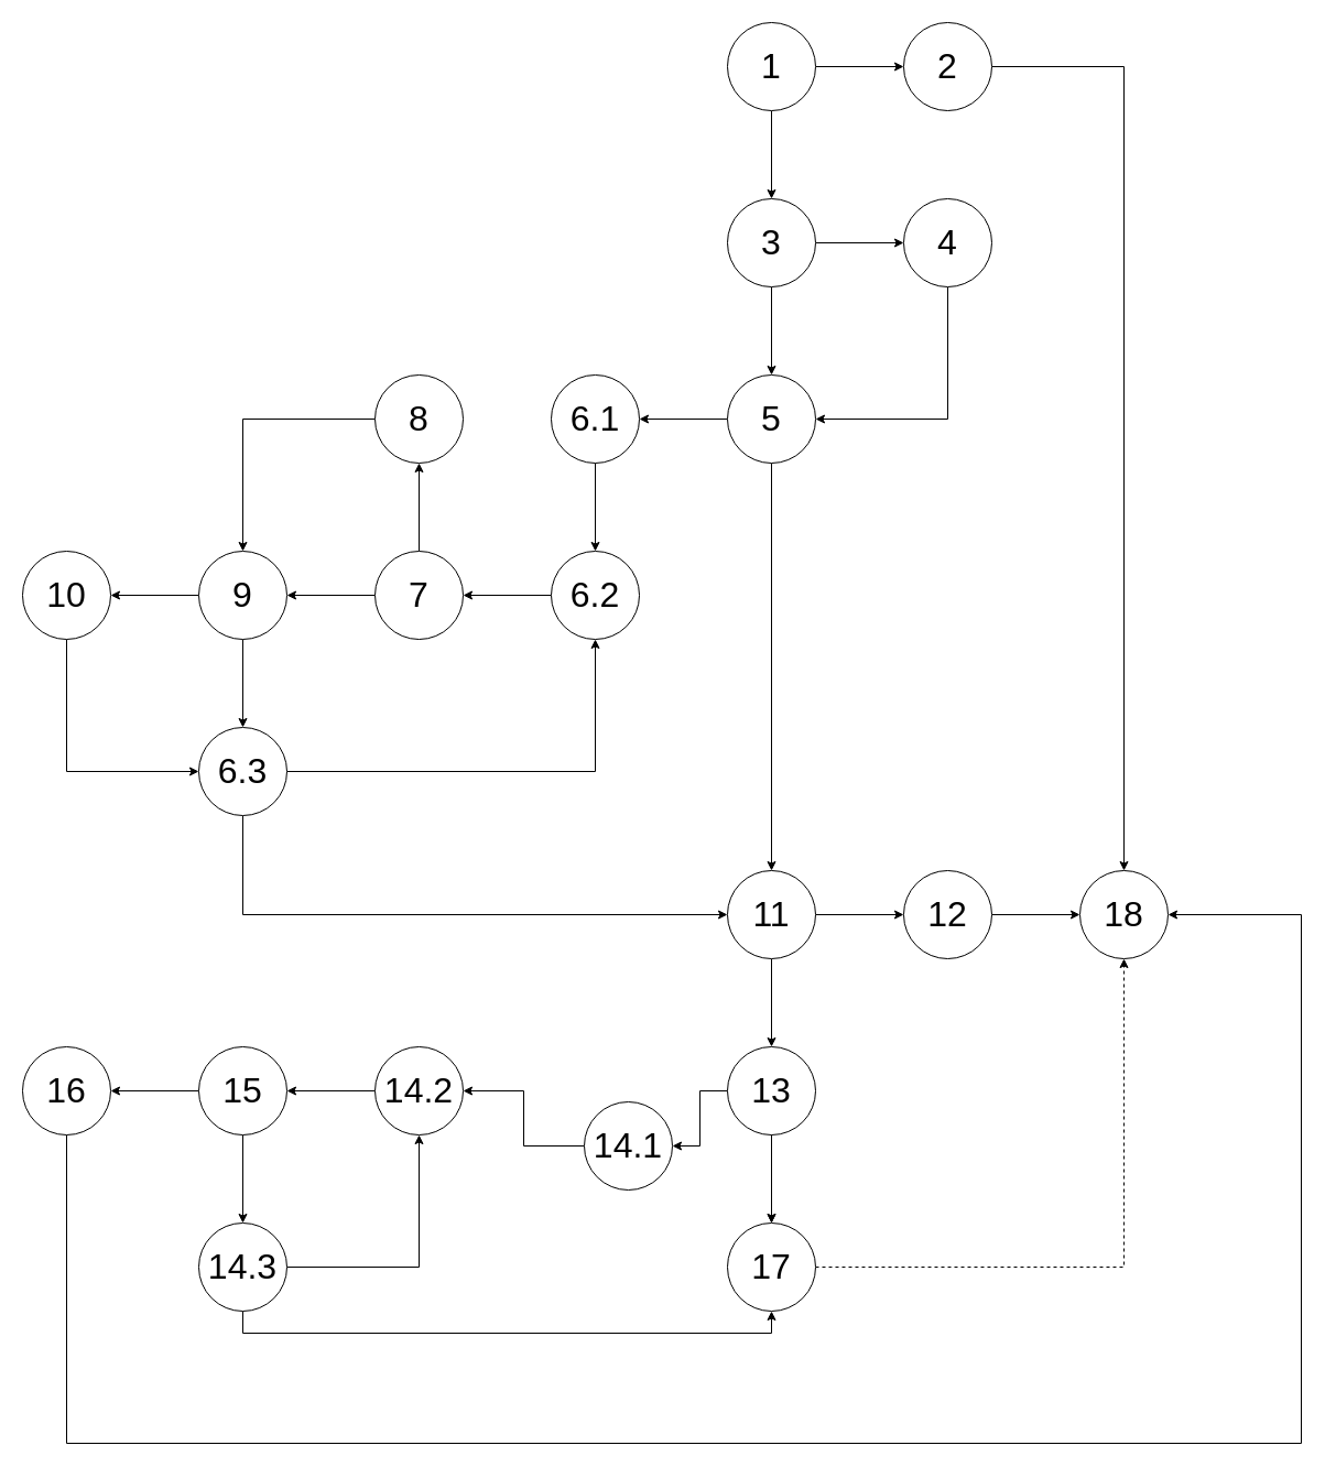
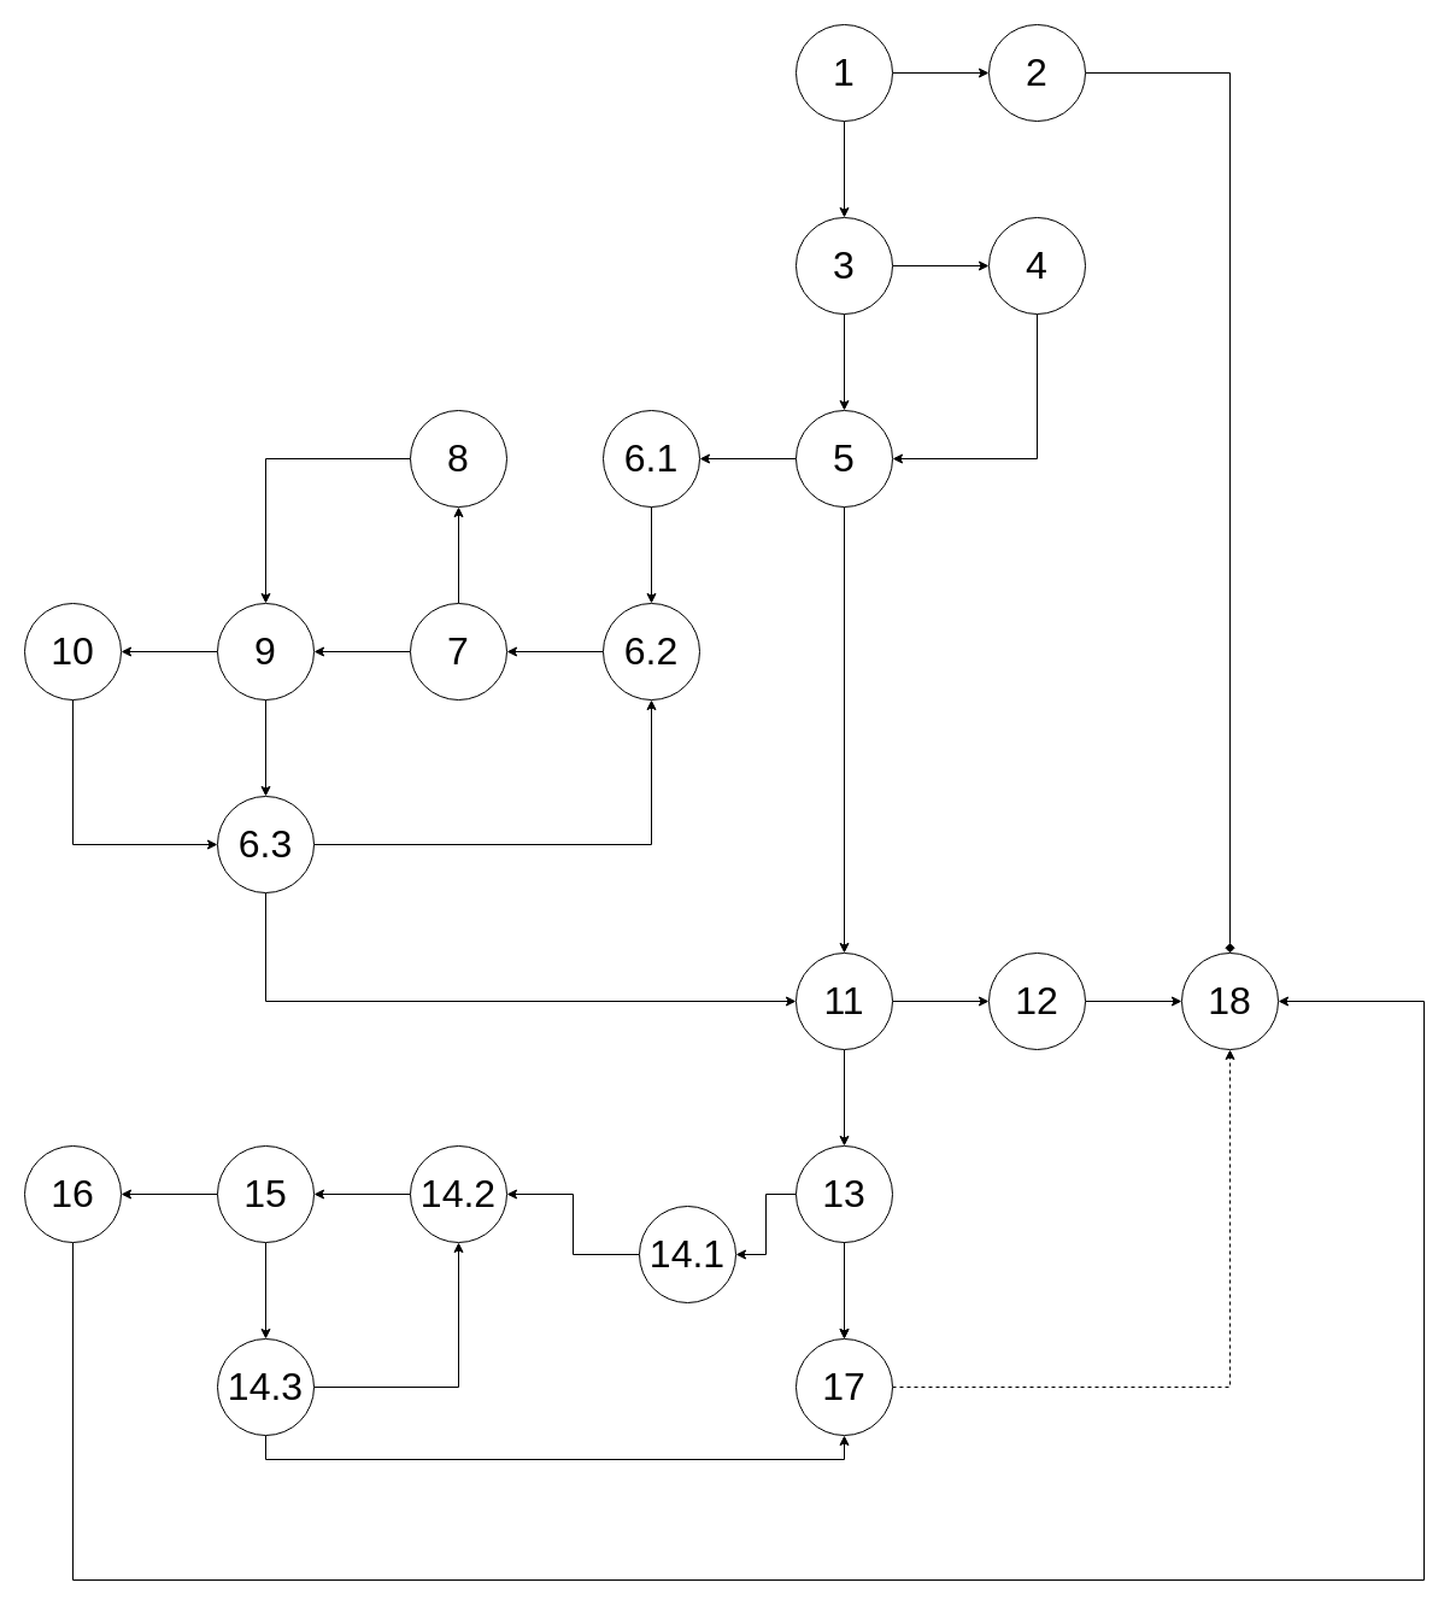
  <mxCell id="0" />
  <mxCell id="1" parent="0" />
  <mxCell id="2" value="" style="edgeStyle=orthogonalEdgeStyle;rounded=0;orthogonalLoop=1;jettySize=auto;html=1;" parent="1" source="4" target="6" edge="1"><mxGeometry relative="1" as="geometry" /></mxCell>
  <mxCell id="3" value="" style="edgeStyle=orthogonalEdgeStyle;rounded=0;orthogonalLoop=1;jettySize=auto;html=1;" parent="1" source="4" target="9" edge="1"><mxGeometry relative="1" as="geometry" /></mxCell>
  <mxCell id="4" value="&lt;font style=&quot;font-size: 32px;&quot;&gt;1&lt;/font&gt;" style="ellipse;whiteSpace=wrap;html=1;aspect=fixed;" parent="1" vertex="1"><mxGeometry x="660" y="20" width="80" height="80" as="geometry" /></mxCell>
- <mxCell id="5" style="edgeStyle=orthogonalEdgeStyle;rounded=0;orthogonalLoop=1;jettySize=auto;html=1;entryX=0.5;entryY=0;entryDx=0;entryDy=0;" edge="1" parent="1" source="6" target="55"><mxGeometry relative="1" as="geometry" /></mxCell>
+ <mxCell id="5" style="edgeStyle=orthogonalEdgeStyle;rounded=0;orthogonalLoop=1;jettySize=auto;html=1;entryX=0.5;entryY=0;entryDx=0;entryDy=0;endArrow=diamond;" edge="1" parent="1" source="6" target="55"><mxGeometry relative="1" as="geometry" /></mxCell>
  <mxCell id="6" value="&lt;font style=&quot;font-size: 32px;&quot;&gt;2&lt;/font&gt;" style="ellipse;whiteSpace=wrap;html=1;aspect=fixed;" parent="1" vertex="1"><mxGeometry x="820" y="20" width="80" height="80" as="geometry" /></mxCell>
  <mxCell id="7" value="" style="edgeStyle=orthogonalEdgeStyle;rounded=0;orthogonalLoop=1;jettySize=auto;html=1;" parent="1" source="9" target="14" edge="1"><mxGeometry relative="1" as="geometry" /></mxCell>
  <mxCell id="8" style="edgeStyle=orthogonalEdgeStyle;rounded=0;orthogonalLoop=1;jettySize=auto;html=1;entryX=0;entryY=0.5;entryDx=0;entryDy=0;" parent="1" source="9" target="11" edge="1"><mxGeometry relative="1" as="geometry" /></mxCell>
  <mxCell id="9" value="&lt;font style=&quot;font-size: 32px;&quot;&gt;3&lt;/font&gt;" style="ellipse;whiteSpace=wrap;html=1;aspect=fixed;" parent="1" vertex="1"><mxGeometry x="660" y="180" width="80" height="80" as="geometry" /></mxCell>
  <mxCell id="10" style="edgeStyle=orthogonalEdgeStyle;rounded=0;orthogonalLoop=1;jettySize=auto;html=1;entryX=1;entryY=0.5;entryDx=0;entryDy=0;" parent="1" source="11" target="14" edge="1"><mxGeometry relative="1" as="geometry"><Array as="points"><mxPoint x="860" y="380" /></Array></mxGeometry></mxCell>
  <mxCell id="11" value="&lt;font style=&quot;font-size: 32px;&quot;&gt;4&lt;/font&gt;" style="ellipse;whiteSpace=wrap;html=1;aspect=fixed;" parent="1" vertex="1"><mxGeometry x="820" y="180" width="80" height="80" as="geometry" /></mxCell>
  <mxCell id="12" value="" style="edgeStyle=orthogonalEdgeStyle;rounded=0;orthogonalLoop=1;jettySize=auto;html=1;" parent="1" source="14" target="16" edge="1"><mxGeometry relative="1" as="geometry" /></mxCell>
  <mxCell id="13" value="" style="edgeStyle=orthogonalEdgeStyle;rounded=0;orthogonalLoop=1;jettySize=auto;html=1;" parent="1" source="14" target="34" edge="1"><mxGeometry relative="1" as="geometry" /></mxCell>
  <mxCell id="14" value="&lt;font style=&quot;font-size: 32px;&quot;&gt;5&lt;/font&gt;" style="ellipse;whiteSpace=wrap;html=1;aspect=fixed;" parent="1" vertex="1"><mxGeometry x="660" y="340" width="80" height="80" as="geometry" /></mxCell>
  <mxCell id="15" value="" style="edgeStyle=orthogonalEdgeStyle;rounded=0;orthogonalLoop=1;jettySize=auto;html=1;" parent="1" source="16" target="18" edge="1"><mxGeometry relative="1" as="geometry" /></mxCell>
  <mxCell id="16" value="&lt;font style=&quot;font-size: 32px;&quot;&gt;6.1&lt;/font&gt;" style="ellipse;whiteSpace=wrap;html=1;aspect=fixed;" parent="1" vertex="1"><mxGeometry x="500" y="340" width="80" height="80" as="geometry" /></mxCell>
  <mxCell id="17" value="" style="edgeStyle=orthogonalEdgeStyle;rounded=0;orthogonalLoop=1;jettySize=auto;html=1;" parent="1" source="18" target="21" edge="1"><mxGeometry relative="1" as="geometry" /></mxCell>
  <mxCell id="18" value="&lt;font style=&quot;font-size: 32px;&quot;&gt;6.2&lt;/font&gt;" style="ellipse;whiteSpace=wrap;html=1;aspect=fixed;" parent="1" vertex="1"><mxGeometry x="500" y="500" width="80" height="80" as="geometry" /></mxCell>
  <mxCell id="19" value="" style="edgeStyle=orthogonalEdgeStyle;rounded=0;orthogonalLoop=1;jettySize=auto;html=1;" parent="1" source="21" target="23" edge="1"><mxGeometry relative="1" as="geometry" /></mxCell>
  <mxCell id="20" value="" style="edgeStyle=orthogonalEdgeStyle;rounded=0;orthogonalLoop=1;jettySize=auto;html=1;" parent="1" source="21" target="26" edge="1"><mxGeometry relative="1" as="geometry" /></mxCell>
  <mxCell id="21" value="&lt;font style=&quot;font-size: 32px;&quot;&gt;7&lt;/font&gt;" style="ellipse;whiteSpace=wrap;html=1;aspect=fixed;" parent="1" vertex="1"><mxGeometry x="340" y="500" width="80" height="80" as="geometry" /></mxCell>
  <mxCell id="22" style="edgeStyle=orthogonalEdgeStyle;rounded=0;orthogonalLoop=1;jettySize=auto;html=1;" parent="1" source="23" target="26" edge="1"><mxGeometry relative="1" as="geometry"><Array as="points"><mxPoint x="220" y="380" /></Array></mxGeometry></mxCell>
  <mxCell id="23" value="&lt;span style=&quot;font-size: 32px;&quot;&gt;8&lt;/span&gt;" style="ellipse;whiteSpace=wrap;html=1;aspect=fixed;" parent="1" vertex="1"><mxGeometry x="340" y="340" width="80" height="80" as="geometry" /></mxCell>
  <mxCell id="24" value="" style="edgeStyle=orthogonalEdgeStyle;rounded=0;orthogonalLoop=1;jettySize=auto;html=1;" parent="1" source="26" target="29" edge="1"><mxGeometry relative="1" as="geometry" /></mxCell>
  <mxCell id="25" value="" style="edgeStyle=orthogonalEdgeStyle;rounded=0;orthogonalLoop=1;jettySize=auto;html=1;" parent="1" source="26" target="31" edge="1"><mxGeometry relative="1" as="geometry" /></mxCell>
  <mxCell id="26" value="&lt;font style=&quot;font-size: 32px;&quot;&gt;9&lt;/font&gt;" style="ellipse;whiteSpace=wrap;html=1;aspect=fixed;" parent="1" vertex="1"><mxGeometry x="180" y="500" width="80" height="80" as="geometry" /></mxCell>
  <mxCell id="27" style="edgeStyle=orthogonalEdgeStyle;rounded=0;orthogonalLoop=1;jettySize=auto;html=1;entryX=0.5;entryY=1;entryDx=0;entryDy=0;" parent="1" source="29" target="18" edge="1"><mxGeometry relative="1" as="geometry" /></mxCell>
  <mxCell id="28" style="edgeStyle=orthogonalEdgeStyle;rounded=0;orthogonalLoop=1;jettySize=auto;html=1;entryX=0;entryY=0.5;entryDx=0;entryDy=0;" parent="1" source="29" target="34" edge="1"><mxGeometry relative="1" as="geometry"><Array as="points"><mxPoint x="220" y="830" /></Array></mxGeometry></mxCell>
  <mxCell id="29" value="&lt;font style=&quot;font-size: 32px;&quot;&gt;6.3&lt;/font&gt;" style="ellipse;whiteSpace=wrap;html=1;aspect=fixed;" parent="1" vertex="1"><mxGeometry x="180" y="660" width="80" height="80" as="geometry" /></mxCell>
  <mxCell id="30" style="edgeStyle=orthogonalEdgeStyle;rounded=0;orthogonalLoop=1;jettySize=auto;html=1;entryX=0;entryY=0.5;entryDx=0;entryDy=0;" parent="1" source="31" target="29" edge="1"><mxGeometry relative="1" as="geometry"><Array as="points"><mxPoint x="60" y="700" /></Array></mxGeometry></mxCell>
  <mxCell id="31" value="&lt;font style=&quot;font-size: 32px;&quot;&gt;10&lt;/font&gt;" style="ellipse;whiteSpace=wrap;html=1;aspect=fixed;" parent="1" vertex="1"><mxGeometry x="20" y="500" width="80" height="80" as="geometry" /></mxCell>
  <mxCell id="32" value="" style="edgeStyle=orthogonalEdgeStyle;rounded=0;orthogonalLoop=1;jettySize=auto;html=1;" parent="1" source="34" target="36" edge="1"><mxGeometry relative="1" as="geometry" /></mxCell>
  <mxCell id="33" value="" style="edgeStyle=orthogonalEdgeStyle;rounded=0;orthogonalLoop=1;jettySize=auto;html=1;" parent="1" source="34" target="39" edge="1"><mxGeometry relative="1" as="geometry" /></mxCell>
  <mxCell id="34" value="&lt;font style=&quot;font-size: 32px;&quot;&gt;11&lt;/font&gt;" style="ellipse;whiteSpace=wrap;html=1;aspect=fixed;" parent="1" vertex="1"><mxGeometry x="660" y="790" width="80" height="80" as="geometry" /></mxCell>
  <mxCell id="35" value="" style="edgeStyle=orthogonalEdgeStyle;rounded=0;orthogonalLoop=1;jettySize=auto;html=1;" edge="1" parent="1" source="36" target="55"><mxGeometry relative="1" as="geometry" /></mxCell>
  <mxCell id="36" value="&lt;font style=&quot;font-size: 32px;&quot;&gt;12&lt;/font&gt;" style="ellipse;whiteSpace=wrap;html=1;aspect=fixed;" parent="1" vertex="1"><mxGeometry x="820" y="790" width="80" height="80" as="geometry" /></mxCell>
  <mxCell id="37" value="" style="edgeStyle=orthogonalEdgeStyle;rounded=0;orthogonalLoop=1;jettySize=auto;html=1;" parent="1" source="39" target="46" edge="1"><mxGeometry relative="1" as="geometry" /></mxCell>
  <mxCell id="38" style="edgeStyle=orthogonalEdgeStyle;rounded=0;orthogonalLoop=1;jettySize=auto;html=1;entryX=1;entryY=0.5;entryDx=0;entryDy=0;" parent="1" source="39" target="41" edge="1"><mxGeometry relative="1" as="geometry" /></mxCell>
  <mxCell id="39" value="&lt;font style=&quot;font-size: 32px;&quot;&gt;13&lt;/font&gt;" style="ellipse;whiteSpace=wrap;html=1;aspect=fixed;" parent="1" vertex="1"><mxGeometry x="660" y="950" width="80" height="80" as="geometry" /></mxCell>
  <mxCell id="40" value="" style="edgeStyle=orthogonalEdgeStyle;rounded=0;orthogonalLoop=1;jettySize=auto;html=1;" parent="1" source="41" target="43" edge="1"><mxGeometry relative="1" as="geometry" /></mxCell>
  <mxCell id="41" value="&lt;font style=&quot;font-size: 32px;&quot;&gt;14.1&lt;/font&gt;" style="ellipse;whiteSpace=wrap;html=1;aspect=fixed;" parent="1" vertex="1"><mxGeometry x="530" y="1000" width="80" height="80" as="geometry" /></mxCell>
  <mxCell id="42" value="" style="edgeStyle=orthogonalEdgeStyle;rounded=0;orthogonalLoop=1;jettySize=auto;html=1;" parent="1" source="43" target="49" edge="1"><mxGeometry relative="1" as="geometry" /></mxCell>
  <mxCell id="43" value="&lt;font style=&quot;font-size: 32px;&quot;&gt;14.2&lt;/font&gt;" style="ellipse;whiteSpace=wrap;html=1;aspect=fixed;" parent="1" vertex="1"><mxGeometry x="340" y="950" width="80" height="80" as="geometry" /></mxCell>
  <mxCell id="44" value="" style="edgeStyle=orthogonalEdgeStyle;rounded=0;orthogonalLoop=1;jettySize=auto;html=1;" parent="1" source="39" target="46" edge="1"><mxGeometry relative="1" as="geometry"><mxPoint x="740" y="990" as="sourcePoint" /><mxPoint x="860" y="1110" as="targetPoint" /></mxGeometry></mxCell>
  <mxCell id="45" style="edgeStyle=orthogonalEdgeStyle;rounded=0;orthogonalLoop=1;jettySize=auto;html=1;entryX=0.5;entryY=1;entryDx=0;entryDy=0;dashed=1;" edge="1" parent="1" source="46" target="55"><mxGeometry relative="1" as="geometry" /></mxCell>
  <mxCell id="46" value="&lt;font style=&quot;font-size: 32px;&quot;&gt;17&lt;/font&gt;" style="ellipse;whiteSpace=wrap;html=1;aspect=fixed;" parent="1" vertex="1"><mxGeometry x="660" y="1110" width="80" height="80" as="geometry" /></mxCell>
  <mxCell id="47" value="" style="edgeStyle=orthogonalEdgeStyle;rounded=0;orthogonalLoop=1;jettySize=auto;html=1;" parent="1" source="49" target="51" edge="1"><mxGeometry relative="1" as="geometry" /></mxCell>
  <mxCell id="48" value="" style="edgeStyle=orthogonalEdgeStyle;rounded=0;orthogonalLoop=1;jettySize=auto;html=1;" parent="1" source="49" target="54" edge="1"><mxGeometry relative="1" as="geometry" /></mxCell>
  <mxCell id="49" value="&lt;font style=&quot;font-size: 32px;&quot;&gt;15&lt;/font&gt;" style="ellipse;whiteSpace=wrap;html=1;aspect=fixed;" parent="1" vertex="1"><mxGeometry x="180" y="950" width="80" height="80" as="geometry" /></mxCell>
  <mxCell id="50" style="edgeStyle=orthogonalEdgeStyle;rounded=0;orthogonalLoop=1;jettySize=auto;html=1;entryX=1;entryY=0.5;entryDx=0;entryDy=0;" edge="1" parent="1" source="51" target="55"><mxGeometry relative="1" as="geometry"><mxPoint x="1180" y="830" as="targetPoint" /><Array as="points"><mxPoint x="60" y="1310" /><mxPoint x="1181" y="1310" /><mxPoint x="1181" y="830" /></Array></mxGeometry></mxCell>
  <mxCell id="51" value="&lt;font style=&quot;font-size: 32px;&quot;&gt;16&lt;/font&gt;" style="ellipse;whiteSpace=wrap;html=1;aspect=fixed;" parent="1" vertex="1"><mxGeometry x="20" y="950" width="80" height="80" as="geometry" /></mxCell>
  <mxCell id="52" style="edgeStyle=orthogonalEdgeStyle;rounded=0;orthogonalLoop=1;jettySize=auto;html=1;entryX=0.5;entryY=1;entryDx=0;entryDy=0;" parent="1" source="54" target="43" edge="1"><mxGeometry relative="1" as="geometry" /></mxCell>
  <mxCell id="53" style="edgeStyle=orthogonalEdgeStyle;rounded=0;orthogonalLoop=1;jettySize=auto;html=1;entryX=0.5;entryY=1;entryDx=0;entryDy=0;" parent="1" source="54" target="46" edge="1"><mxGeometry relative="1" as="geometry"><Array as="points"><mxPoint x="220" y="1210" /><mxPoint x="700" y="1210" /></Array></mxGeometry></mxCell>
  <mxCell id="54" value="&lt;font style=&quot;font-size: 32px;&quot;&gt;14.3&lt;br&gt;&lt;/font&gt;" style="ellipse;whiteSpace=wrap;html=1;aspect=fixed;" parent="1" vertex="1"><mxGeometry x="180" y="1110" width="80" height="80" as="geometry" /></mxCell>
  <mxCell id="55" value="&lt;font style=&quot;font-size: 32px;&quot;&gt;18&lt;/font&gt;" style="ellipse;whiteSpace=wrap;html=1;aspect=fixed;" vertex="1" parent="1"><mxGeometry x="980" y="790" width="80" height="80" as="geometry" /></mxCell>
